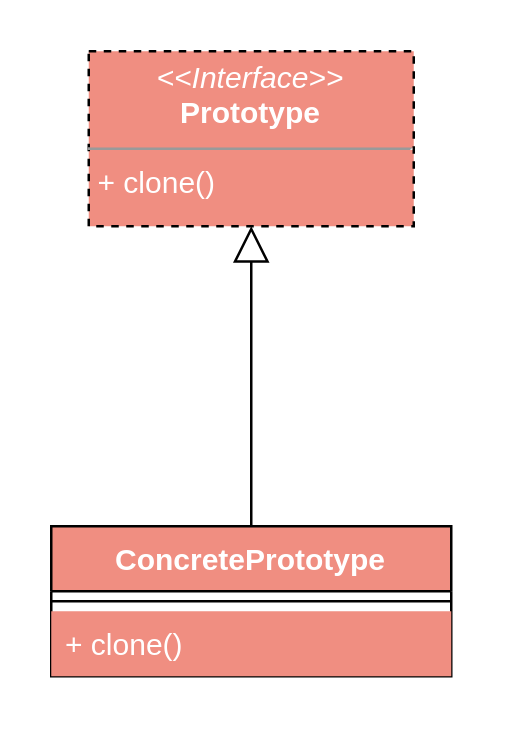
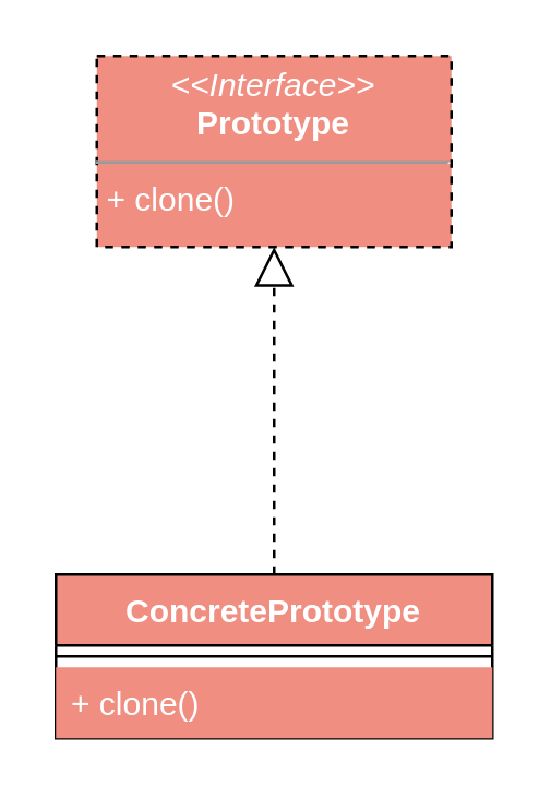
  <mxCell id="0" />
  <mxCell id="1" parent="0" />
  <mxCell id="2" value="ConcretePrototype" style="swimlane;fontStyle=1;align=center;verticalAlign=top;childLayout=stackLayout;horizontal=1;startSize=26;horizontalStack=0;resizeParent=1;resizeParentMax=0;resizeLast=0;collapsible=1;marginBottom=0;fillColor=#F08E81;fontColor=#FFFFFF;" vertex="1" parent="1"><mxGeometry x="20" y="210" width="160" height="60" as="geometry" /></mxCell>
  <mxCell id="3" value="" style="line;strokeWidth=1;fillColor=#F08E81;align=left;verticalAlign=middle;spacingTop=-1;spacingLeft=3;spacingRight=3;rotatable=0;labelPosition=right;points=[];portConstraint=eastwest;fontColor=#FFFFFF;" vertex="1" parent="2"><mxGeometry y="26" width="160" height="8" as="geometry" /></mxCell>
  <mxCell id="4" value="+ clone()" style="text;strokeColor=none;fillColor=#F08E81;align=left;verticalAlign=top;spacingLeft=4;spacingRight=4;overflow=hidden;rotatable=0;points=[[0,0.5],[1,0.5]];portConstraint=eastwest;fontColor=#FFFFFF;" vertex="1" parent="2"><mxGeometry y="34" width="160" height="26" as="geometry" /></mxCell>
  <mxCell id="5" value="&lt;p style=&quot;margin: 0px ; margin-top: 4px ; text-align: center&quot;&gt;&lt;i&gt;&amp;lt;&amp;lt;Interface&amp;gt;&amp;gt;&lt;/i&gt;&lt;br&gt;&lt;span style=&quot;font-weight: 700&quot;&gt;Prototype&lt;/span&gt;&lt;br&gt;&lt;/p&gt;&lt;hr size=&quot;1&quot;&gt;&lt;p style=&quot;margin: 0px ; margin-left: 4px&quot;&gt;+ clone()&lt;/p&gt;" style="verticalAlign=top;align=left;overflow=fill;fontSize=12;fontFamily=Helvetica;html=1;fillColor=#F08E81;fontColor=#FFFFFF;dashed=1;" vertex="1" parent="1"><mxGeometry x="35" y="20" width="130" height="70" as="geometry" /></mxCell>
- <mxCell id="6" value="" style="endArrow=block;dashed=0;endFill=0;endSize=12;html=1;fontColor=#FFFFFF;entryX=0.5;entryY=1;entryDx=0;entryDy=0;exitX=0.5;exitY=0;exitDx=0;exitDy=0;" edge="1" parent="1" source="2" target="5"><mxGeometry width="160" relative="1" as="geometry"><mxPoint x="97" y="230" as="sourcePoint" /><mxPoint x="177" y="190" as="targetPoint" /></mxGeometry></mxCell>
+ <mxCell id="6" value="" style="endArrow=block;dashed=1;endFill=0;endSize=12;html=1;fontColor=#FFFFFF;entryX=0.5;entryY=1;entryDx=0;entryDy=0;exitX=0.5;exitY=0;exitDx=0;exitDy=0;" edge="1" parent="1" source="2" target="5"><mxGeometry width="160" relative="1" as="geometry"><mxPoint x="97" y="230" as="sourcePoint" /><mxPoint x="177" y="190" as="targetPoint" /></mxGeometry></mxCell>
